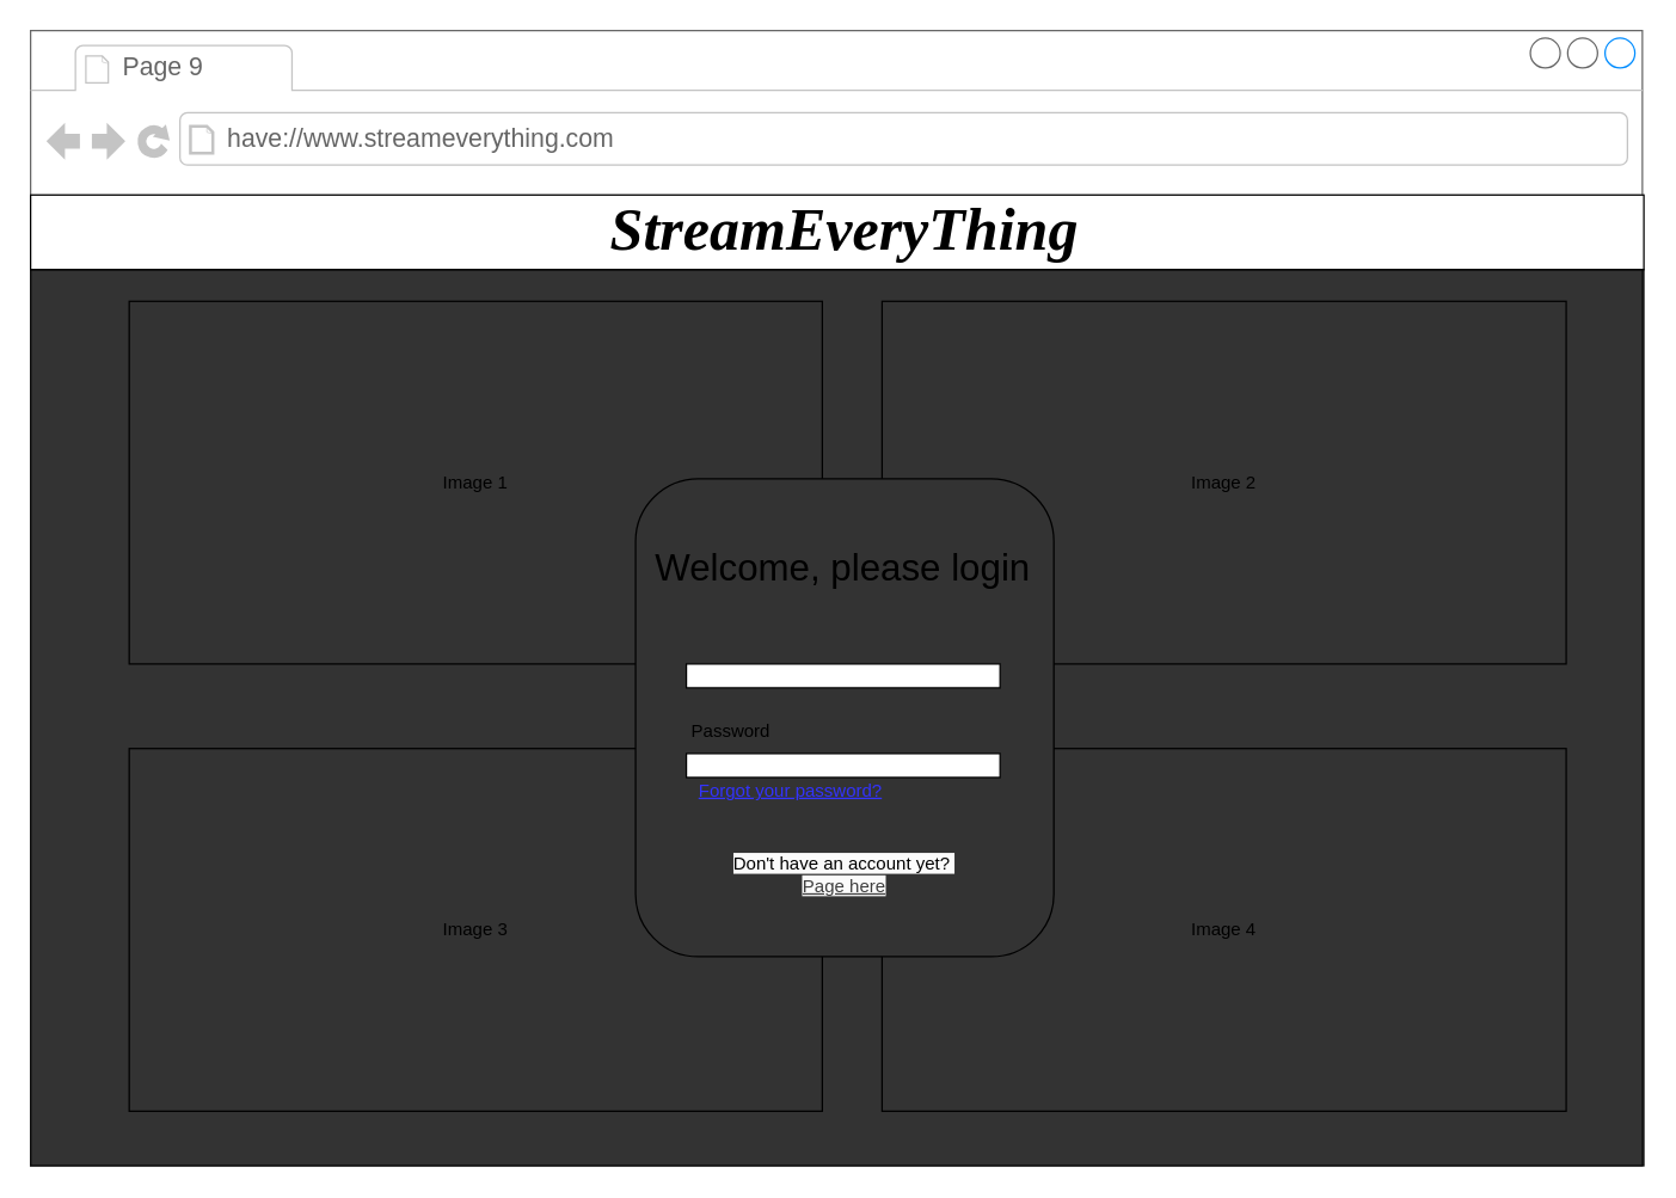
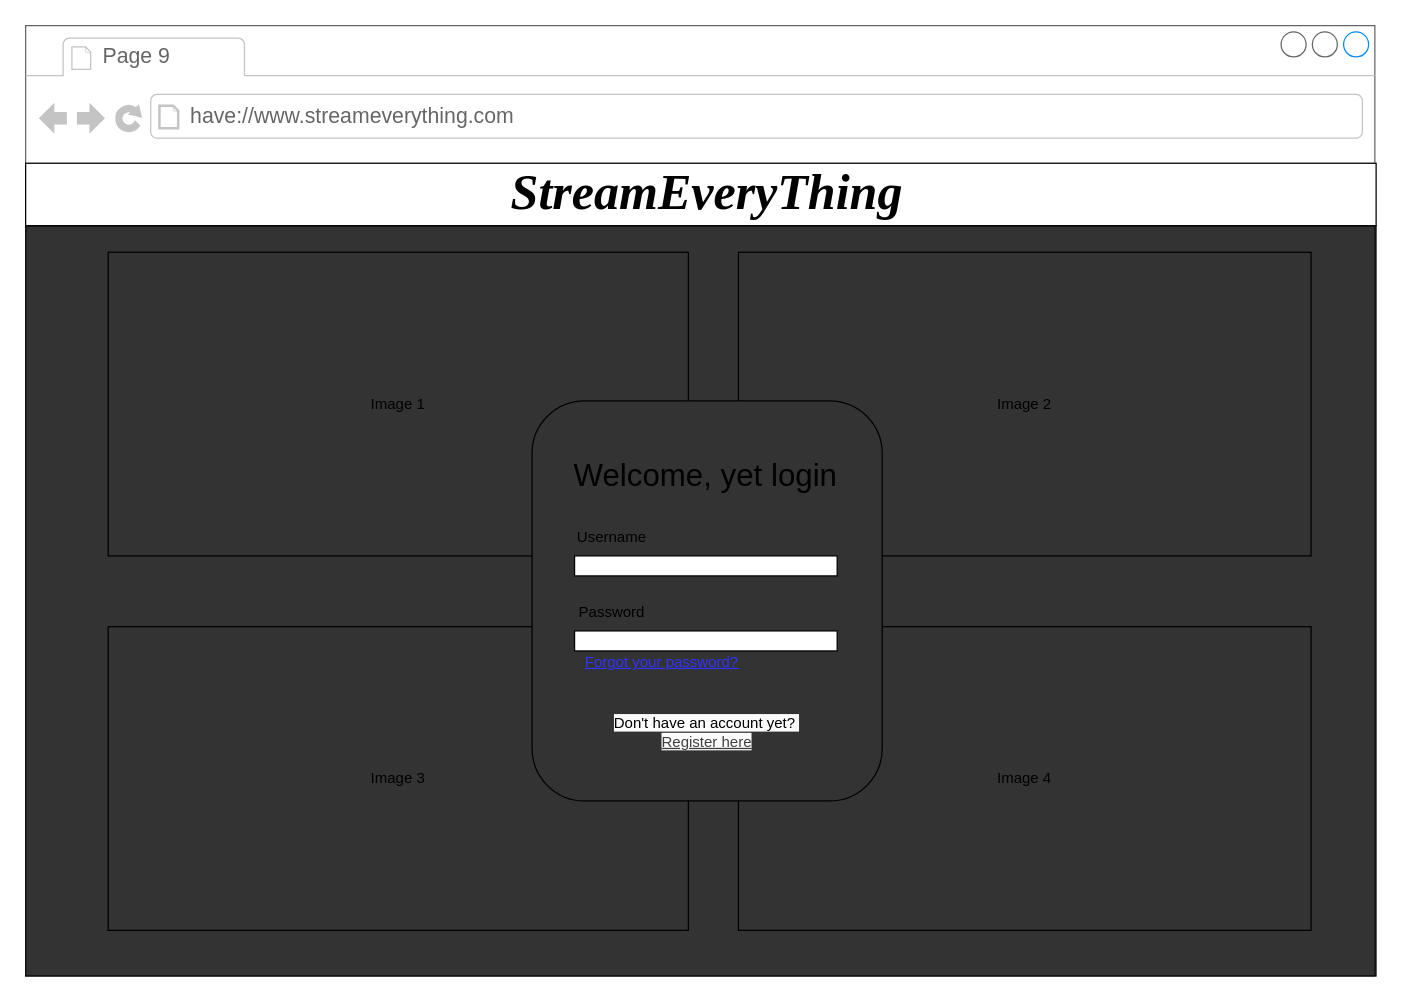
  <mxCell id="0" />
  <mxCell id="1" parent="0" />
  <mxCell id="2" value="" style="strokeWidth=1;shadow=0;dashed=0;align=center;html=1;shape=mxgraph.mockup.containers.browserWindow;rSize=0;strokeColor=#666666;strokeColor2=#008cff;strokeColor3=#c4c4c4;mainText=,;recursiveResize=0;" vertex="1" parent="1"><mxGeometry x="20" y="20" width="1079" height="760" as="geometry" /></mxCell>
  <mxCell id="3" value="Image 2" style="rounded=0;whiteSpace=wrap;html=1;" vertex="1" parent="2"><mxGeometry x="570" y="181.19" width="457.99" height="242.81" as="geometry" /></mxCell>
  <mxCell id="4" value="Image 1" style="rounded=0;whiteSpace=wrap;html=1;" vertex="1" parent="2"><mxGeometry x="66.01" y="181.19" width="463.99" height="242.81" as="geometry" /></mxCell>
  <mxCell id="5" value="Image 3" style="rounded=0;whiteSpace=wrap;html=1;" vertex="1" parent="2"><mxGeometry x="66.01" y="480.63" width="463.99" height="242.81" as="geometry" /></mxCell>
  <mxCell id="6" value="Image 4" style="rounded=0;whiteSpace=wrap;html=1;" vertex="1" parent="2"><mxGeometry x="570" y="480.63" width="457.99" height="242.81" as="geometry" /></mxCell>
  <mxCell id="7" value="Page 9" style="strokeWidth=1;shadow=0;dashed=0;align=center;html=1;shape=mxgraph.mockup.containers.anchor;fontSize=17;fontColor=#666666;align=left;whiteSpace=wrap;" vertex="1" parent="2"><mxGeometry x="60" y="12" width="110" height="26" as="geometry" /></mxCell>
  <mxCell id="8" value="have://www.streameverything.com" style="strokeWidth=1;shadow=0;dashed=0;align=center;html=1;shape=mxgraph.mockup.containers.anchor;rSize=0;fontSize=17;fontColor=#666666;align=left;" vertex="1" parent="2"><mxGeometry x="130" y="60" width="250" height="26" as="geometry" /></mxCell>
  <mxCell id="9" value="" style="rounded=0;whiteSpace=wrap;html=1;" vertex="1" parent="2"><mxGeometry y="110" width="1080" height="50" as="geometry" /></mxCell>
  <mxCell id="10" value="&lt;font style=&quot;font-size: 40px;&quot; face=&quot;Times New Roman&quot;&gt;&lt;b style=&quot;&quot;&gt;&lt;i style=&quot;&quot;&gt;StreamEveryThing&lt;/i&gt;&lt;/b&gt;&lt;/font&gt;" style="text;html=1;align=center;verticalAlign=middle;whiteSpace=wrap;rounded=0;" vertex="1" parent="2"><mxGeometry x="360" y="110" width="370" height="45" as="geometry" /></mxCell>
  <mxCell id="11" value="" style="rounded=1;whiteSpace=wrap;html=1;" vertex="1" parent="2"><mxGeometry x="405" y="300" width="280" height="320" as="geometry" /></mxCell>
  <mxCell id="12" value="" style="rounded=0;whiteSpace=wrap;html=1;gradientColor=light-dark(#ffffff, #ededed);opacity=80;" vertex="1" parent="2"><mxGeometry y="160" width="1080" height="600" as="geometry" /></mxCell>
- <mxCell id="13" value="Welcome, please login" style="text;html=1;align=center;verticalAlign=middle;whiteSpace=wrap;rounded=0;fontSize=25;" vertex="1" parent="2"><mxGeometry x="414" y="344" width="260" height="30" as="geometry" /></mxCell>
- <mxCell id="14" value="&lt;span style=&quot;color: rgb(0, 0, 0); font-family: Helvetica; font-size: 12px; font-style: normal; font-variant-ligatures: normal; font-variant-caps: normal; font-weight: 400; letter-spacing: normal; orphans: 2; text-align: center; text-indent: 0px; text-transform: none; widows: 2; word-spacing: 0px; -webkit-text-stroke-width: 0px; white-space: normal; background-color: rgb(251, 251, 251); text-decoration-thickness: initial; text-decoration-style: initial; text-decoration-color: initial; float: none; display: inline !important;&quot;&gt;Don't have an account yet?&lt;span&gt;&amp;nbsp;&lt;/span&gt;&lt;/span&gt;&lt;div&gt;&lt;font style=&quot;forced-color-adjust: none; color: light-dark(rgb(204, 204, 0), rgb(87, 87, 0)); scrollbar-color: rgb(226, 226, 226) rgb(251, 251, 251); font-family: Helvetica; font-size: 12px; font-style: normal; font-variant-ligatures: normal; font-variant-caps: normal; font-weight: 400; letter-spacing: normal; orphans: 2; text-align: center; text-indent: 0px; text-transform: none; widows: 2; word-spacing: 0px; -webkit-text-stroke-width: 0px; white-space: normal; background-color: rgb(251, 251, 251); text-decoration-thickness: initial; text-decoration-style: initial; text-decoration-color: initial;&quot;&gt;&lt;u style=&quot;forced-color-adjust: none; color: rgb(63, 63, 63); scrollbar-color: rgb(226, 226, 226) rgb(251, 251, 251);&quot;&gt;Page here&lt;/u&gt;&lt;/font&gt;&lt;/div&gt;" style="text;html=1;align=center;verticalAlign=middle;whiteSpace=wrap;rounded=0;" vertex="1" parent="2"><mxGeometry x="445" y="550" width="200" height="30" as="geometry" /></mxCell>
+ <mxCell id="13" value="Welcome, yet login" style="text;html=1;align=center;verticalAlign=middle;whiteSpace=wrap;rounded=0;fontSize=25;" vertex="1" parent="2"><mxGeometry x="414" y="344" width="260" height="30" as="geometry" /></mxCell>
+ <mxCell id="14" value="&lt;span style=&quot;color: rgb(0, 0, 0); font-family: Helvetica; font-size: 12px; font-style: normal; font-variant-ligatures: normal; font-variant-caps: normal; font-weight: 400; letter-spacing: normal; orphans: 2; text-align: center; text-indent: 0px; text-transform: none; widows: 2; word-spacing: 0px; -webkit-text-stroke-width: 0px; white-space: normal; background-color: rgb(251, 251, 251); text-decoration-thickness: initial; text-decoration-style: initial; text-decoration-color: initial; float: none; display: inline !important;&quot;&gt;Don't have an account yet?&lt;span&gt;&amp;nbsp;&lt;/span&gt;&lt;/span&gt;&lt;div&gt;&lt;font style=&quot;forced-color-adjust: none; color: light-dark(rgb(204, 204, 0), rgb(87, 87, 0)); scrollbar-color: rgb(226, 226, 226) rgb(251, 251, 251); font-family: Helvetica; font-size: 12px; font-style: normal; font-variant-ligatures: normal; font-variant-caps: normal; font-weight: 400; letter-spacing: normal; orphans: 2; text-align: center; text-indent: 0px; text-transform: none; widows: 2; word-spacing: 0px; -webkit-text-stroke-width: 0px; white-space: normal; background-color: rgb(251, 251, 251); text-decoration-thickness: initial; text-decoration-style: initial; text-decoration-color: initial;&quot;&gt;&lt;u style=&quot;forced-color-adjust: none; color: rgb(63, 63, 63); scrollbar-color: rgb(226, 226, 226) rgb(251, 251, 251);&quot;&gt;Register here&lt;/u&gt;&lt;/font&gt;&lt;/div&gt;" style="text;html=1;align=center;verticalAlign=middle;whiteSpace=wrap;rounded=0;" vertex="1" parent="2"><mxGeometry x="445" y="550" width="200" height="30" as="geometry" /></mxCell>
  <mxCell id="15" value="" style="rounded=0;whiteSpace=wrap;html=1;" vertex="1" parent="1"><mxGeometry x="459" y="504" width="210" height="16" as="geometry" /></mxCell>
  <mxCell id="16" value="Password" style="text;html=1;align=center;verticalAlign=middle;whiteSpace=wrap;rounded=0;" vertex="1" parent="1"><mxGeometry x="459" y="474" width="60" height="30" as="geometry" /></mxCell>
  <mxCell id="17" value="&lt;font style=&quot;color: rgb(51, 51, 255);&quot;&gt;&lt;u style=&quot;&quot;&gt;Forgot your password?&lt;/u&gt;&lt;/font&gt;" style="text;html=1;align=center;verticalAlign=middle;whiteSpace=wrap;rounded=0;" vertex="1" parent="1"><mxGeometry x="459" y="514" width="140" height="30" as="geometry" /></mxCell>
  <mxCell id="18" value="" style="rounded=0;whiteSpace=wrap;html=1;" vertex="1" parent="1"><mxGeometry x="459" y="444" width="210" height="16" as="geometry" /></mxCell>
+ <mxCell id="19" value="Username" style="text;html=1;align=center;verticalAlign=middle;whiteSpace=wrap;rounded=0;" vertex="1" parent="1"><mxGeometry x="459" y="414" width="60" height="30" as="geometry" /></mxCell>
